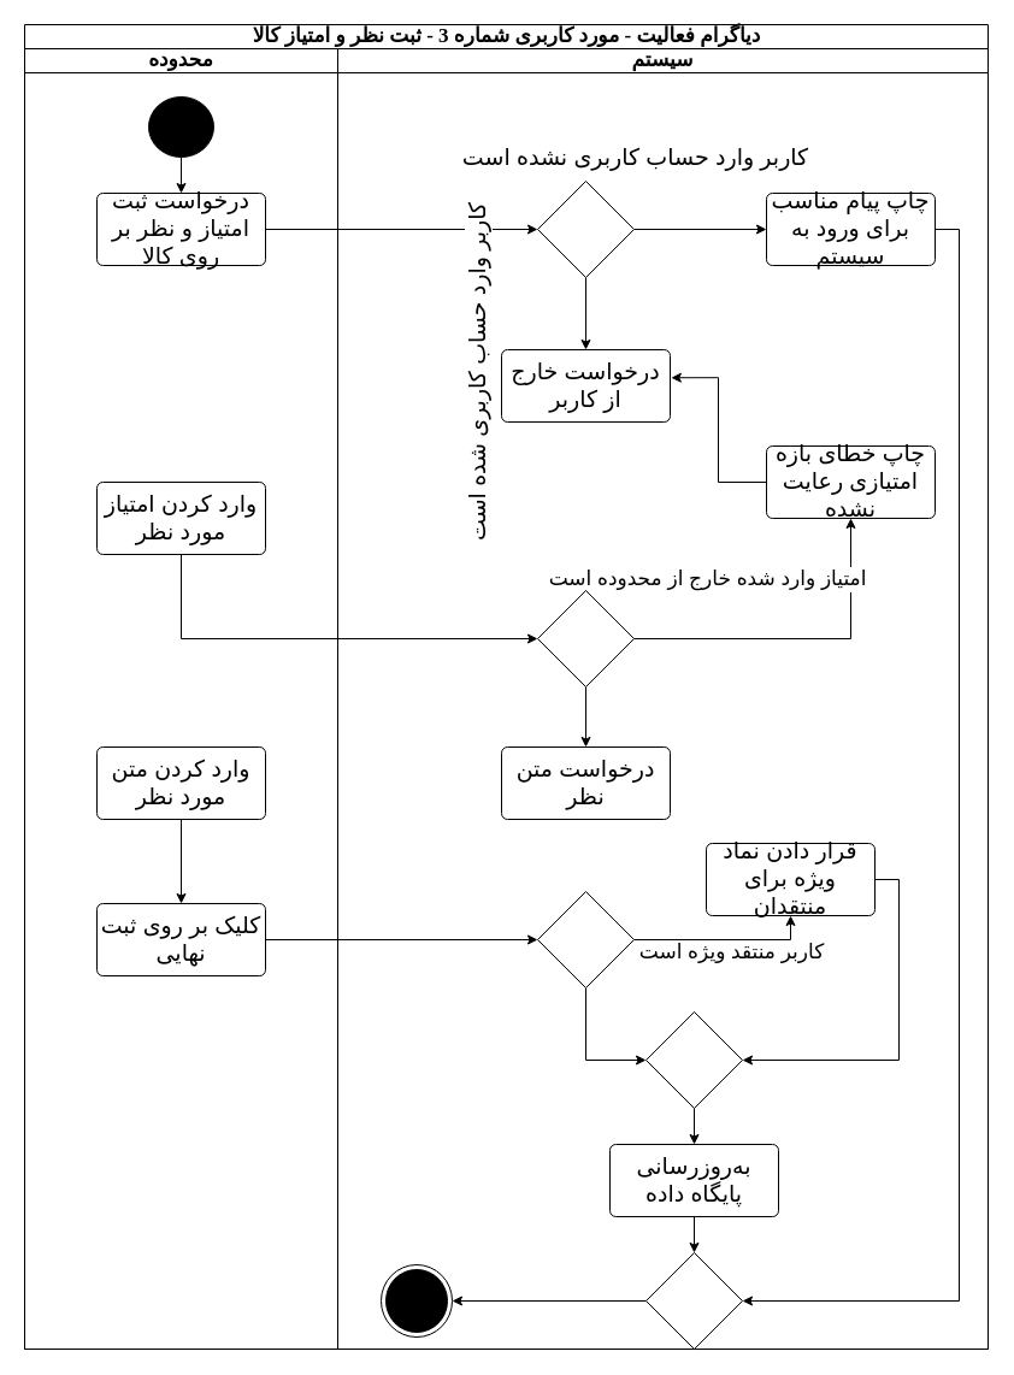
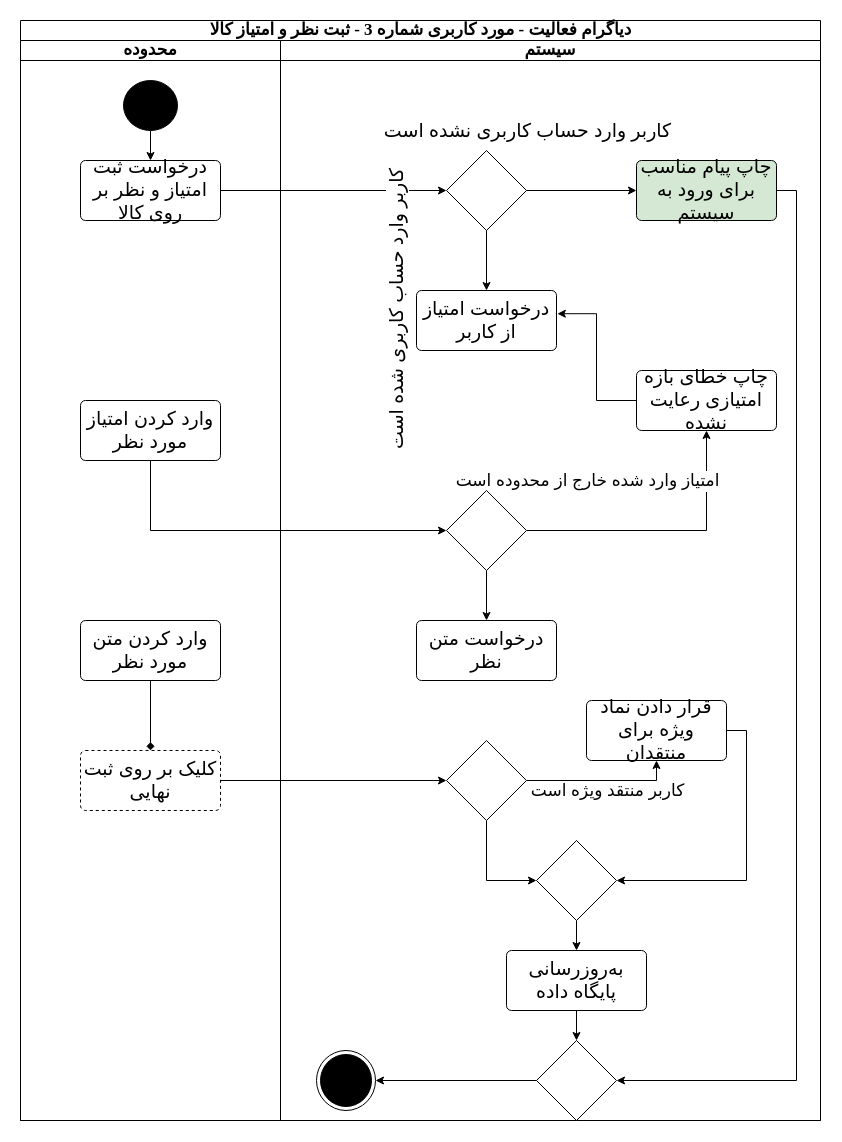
  <mxCell id="0" />
  <mxCell id="1" parent="0" />
  <mxCell id="2" value="دیاگرام فعالیت - مورد کاربری شماره 3 - ثبت نظر و امتیاز کالا" style="swimlane;html=1;childLayout=stackLayout;startSize=20;rounded=0;shadow=0;comic=0;labelBackgroundColor=none;strokeWidth=1;fontFamily=Verdana;fontSize=17;align=center;" parent="1" vertex="1"><mxGeometry x="20" y="20" width="800" height="1100" as="geometry" /></mxCell>
  <mxCell id="3" value="محدوده" style="swimlane;startSize=20;whiteSpace=wrap;html=1;fontSize=17;" parent="2" vertex="1"><mxGeometry y="20" width="260" height="1080" as="geometry" /></mxCell>
  <mxCell id="4" style="edgeStyle=orthogonalEdgeStyle;rounded=0;orthogonalLoop=1;jettySize=auto;html=1;entryX=0.5;entryY=0;entryDx=0;entryDy=0;" parent="3" source="5" target="6" edge="1"><mxGeometry relative="1" as="geometry" /></mxCell>
  <mxCell id="5" value="" style="ellipse;fillColor=strokeColor;html=1;" parent="3" vertex="1"><mxGeometry x="103" y="40" width="54" height="50" as="geometry" /></mxCell>
  <mxCell id="6" value="&lt;span style=&quot;font-size: 19px;&quot;&gt;درخواست ثبت امتیاز و نظر بر روی کالا&lt;/span&gt;" style="html=1;align=center;verticalAlign=middle;rounded=1;absoluteArcSize=1;arcSize=10;dashed=0;whiteSpace=wrap;" parent="3" vertex="1"><mxGeometry x="60" y="120" width="140" height="60" as="geometry" /></mxCell>
  <mxCell id="7" value="&lt;span style=&quot;font-size: 19px;&quot;&gt;وارد کردن امتیاز مورد نظر&lt;/span&gt;" style="html=1;align=center;verticalAlign=middle;rounded=1;absoluteArcSize=1;arcSize=10;dashed=0;whiteSpace=wrap;" vertex="1" parent="3"><mxGeometry x="60" y="360" width="140" height="60" as="geometry" /></mxCell>
- <mxCell id="8" style="edgeStyle=orthogonalEdgeStyle;rounded=0;orthogonalLoop=1;jettySize=auto;html=1;entryX=0.5;entryY=0;entryDx=0;entryDy=0;" edge="1" parent="3" source="9" target="10"><mxGeometry relative="1" as="geometry" /></mxCell>
+ <mxCell id="8" style="edgeStyle=orthogonalEdgeStyle;rounded=0;orthogonalLoop=1;jettySize=auto;html=1;entryX=0.5;entryY=0;entryDx=0;entryDy=0;endArrow=diamond;" edge="1" parent="3" source="9" target="10"><mxGeometry relative="1" as="geometry" /></mxCell>
  <mxCell id="9" value="&lt;span style=&quot;font-size: 19px;&quot;&gt;وارد کردن متن مورد نظر&lt;/span&gt;" style="html=1;align=center;verticalAlign=middle;rounded=1;absoluteArcSize=1;arcSize=10;dashed=0;whiteSpace=wrap;" vertex="1" parent="3"><mxGeometry x="60" y="580" width="140" height="60" as="geometry" /></mxCell>
- <mxCell id="10" value="&lt;span style=&quot;font-size: 19px;&quot;&gt;کلیک بر روی ثبت نهایی&lt;/span&gt;" style="html=1;align=center;verticalAlign=middle;rounded=1;absoluteArcSize=1;arcSize=10;dashed=0;whiteSpace=wrap;" vertex="1" parent="3"><mxGeometry x="60" y="710" width="140" height="60" as="geometry" /></mxCell>
+ <mxCell id="10" value="&lt;span style=&quot;font-size: 19px;&quot;&gt;کلیک بر روی ثبت نهایی&lt;/span&gt;" style="html=1;align=center;verticalAlign=middle;rounded=1;absoluteArcSize=1;arcSize=10;dashed=1;whiteSpace=wrap;" vertex="1" parent="3"><mxGeometry x="60" y="710" width="140" height="60" as="geometry" /></mxCell>
  <mxCell id="11" style="edgeStyle=orthogonalEdgeStyle;rounded=0;orthogonalLoop=1;jettySize=auto;html=1;entryX=0;entryY=0.5;entryDx=0;entryDy=0;" parent="2" source="6" target="20" edge="1"><mxGeometry relative="1" as="geometry"><mxPoint x="406" y="170" as="targetPoint" /></mxGeometry></mxCell>
  <mxCell id="12" style="edgeStyle=orthogonalEdgeStyle;rounded=0;orthogonalLoop=1;jettySize=auto;html=1;entryX=0;entryY=0.5;entryDx=0;entryDy=0;" edge="1" parent="2" source="7" target="27"><mxGeometry relative="1" as="geometry"><Array as="points"><mxPoint x="130" y="510" /></Array></mxGeometry></mxCell>
  <mxCell id="13" style="edgeStyle=orthogonalEdgeStyle;rounded=0;orthogonalLoop=1;jettySize=auto;html=1;entryX=0;entryY=0.5;entryDx=0;entryDy=0;" edge="1" parent="2" source="10" target="34"><mxGeometry relative="1" as="geometry" /></mxCell>
  <mxCell id="14" value="سیستم" style="swimlane;startSize=20;whiteSpace=wrap;html=1;fontSize=17;" parent="2" vertex="1"><mxGeometry x="260" y="20" width="540" height="1080" as="geometry" /></mxCell>
  <mxCell id="15" value="" style="ellipse;html=1;shape=endState;fillColor=strokeColor;" parent="14" vertex="1"><mxGeometry x="36" y="1010" width="59" height="60" as="geometry" /></mxCell>
  <mxCell id="16" style="edgeStyle=orthogonalEdgeStyle;rounded=0;orthogonalLoop=1;jettySize=auto;html=1;entryX=0.5;entryY=0;entryDx=0;entryDy=0;" edge="1" parent="14" source="20" target="21"><mxGeometry relative="1" as="geometry" /></mxCell>
  <mxCell id="17" value="کاربر وارد حساب کاربری شده است" style="edgeLabel;html=1;align=center;verticalAlign=middle;resizable=0;points=[];fontSize=19;rotation=-90;" vertex="1" connectable="0" parent="16"><mxGeometry x="-0.373" y="3" relative="1" as="geometry"><mxPoint x="-93" y="61" as="offset" /></mxGeometry></mxCell>
  <mxCell id="18" style="edgeStyle=orthogonalEdgeStyle;rounded=0;orthogonalLoop=1;jettySize=auto;html=1;entryX=0;entryY=0.5;entryDx=0;entryDy=0;" edge="1" parent="14" source="20" target="23"><mxGeometry relative="1" as="geometry" /></mxCell>
  <mxCell id="19" value="&lt;span style=&quot;font-size: 19px;&quot;&gt;کاربر وارد حساب کاربری نشده است&lt;/span&gt;" style="edgeLabel;html=1;align=center;verticalAlign=middle;resizable=0;points=[];" vertex="1" connectable="0" parent="18"><mxGeometry x="-0.331" y="-3" relative="1" as="geometry"><mxPoint x="-37" y="-63" as="offset" /></mxGeometry></mxCell>
  <mxCell id="20" value="" style="rhombus;whiteSpace=wrap;html=1;" vertex="1" parent="14"><mxGeometry x="166" y="110" width="80" height="80" as="geometry" /></mxCell>
- <mxCell id="21" value="&lt;span style=&quot;font-size: 19px;&quot;&gt;درخواست خارج از کاربر&lt;/span&gt;" style="html=1;align=center;verticalAlign=middle;rounded=1;absoluteArcSize=1;arcSize=10;dashed=0;whiteSpace=wrap;" vertex="1" parent="14"><mxGeometry x="136" y="250" width="140" height="60" as="geometry" /></mxCell>
+ <mxCell id="21" value="&lt;span style=&quot;font-size: 19px;&quot;&gt;درخواست امتیاز از کاربر&lt;/span&gt;" style="html=1;align=center;verticalAlign=middle;rounded=1;absoluteArcSize=1;arcSize=10;dashed=0;whiteSpace=wrap;" vertex="1" parent="14"><mxGeometry x="136" y="250" width="140" height="60" as="geometry" /></mxCell>
  <mxCell id="22" style="edgeStyle=orthogonalEdgeStyle;rounded=0;orthogonalLoop=1;jettySize=auto;html=1;entryX=1;entryY=0.5;entryDx=0;entryDy=0;" edge="1" parent="14" source="23" target="42"><mxGeometry relative="1" as="geometry"><mxPoint x="516" y="640" as="targetPoint" /><Array as="points"><mxPoint x="516" y="150" /><mxPoint x="516" y="1040" /></Array></mxGeometry></mxCell>
- <mxCell id="23" value="&lt;span style=&quot;font-size: 19px;&quot;&gt;چاپ پیام مناسب برای ورود به سیستم&lt;/span&gt;" style="html=1;align=center;verticalAlign=middle;rounded=1;absoluteArcSize=1;arcSize=10;dashed=0;whiteSpace=wrap;" vertex="1" parent="14"><mxGeometry x="356" y="120" width="140" height="60" as="geometry" /></mxCell>
+ <mxCell id="23" value="&lt;span style=&quot;font-size: 19px;&quot;&gt;چاپ پیام مناسب برای ورود به سیستم&lt;/span&gt;" style="html=1;align=center;verticalAlign=middle;rounded=1;absoluteArcSize=1;arcSize=10;dashed=0;whiteSpace=wrap;fillColor=#d5e8d4;" vertex="1" parent="14"><mxGeometry x="356" y="120" width="140" height="60" as="geometry" /></mxCell>
  <mxCell id="24" style="edgeStyle=orthogonalEdgeStyle;rounded=0;orthogonalLoop=1;jettySize=auto;html=1;entryX=0.5;entryY=1;entryDx=0;entryDy=0;" edge="1" parent="14" source="27" target="28"><mxGeometry relative="1" as="geometry" /></mxCell>
  <mxCell id="25" value="امتیاز وارد شده خارج از محدوده است" style="edgeLabel;html=1;align=center;verticalAlign=middle;resizable=0;points=[];fontSize=17;" vertex="1" connectable="0" parent="24"><mxGeometry x="-0.643" relative="1" as="geometry"><mxPoint x="10" y="-50" as="offset" /></mxGeometry></mxCell>
  <mxCell id="26" style="edgeStyle=orthogonalEdgeStyle;rounded=0;orthogonalLoop=1;jettySize=auto;html=1;entryX=0.5;entryY=0;entryDx=0;entryDy=0;" edge="1" parent="14" source="27" target="30"><mxGeometry relative="1" as="geometry" /></mxCell>
  <mxCell id="27" value="" style="rhombus;whiteSpace=wrap;html=1;" vertex="1" parent="14"><mxGeometry x="166" y="450" width="80" height="80" as="geometry" /></mxCell>
  <mxCell id="28" value="&lt;span style=&quot;font-size: 19px;&quot;&gt;چاپ خطای بازه امتیازی رعایت نشده&lt;/span&gt;" style="html=1;align=center;verticalAlign=middle;rounded=1;absoluteArcSize=1;arcSize=10;dashed=0;whiteSpace=wrap;" vertex="1" parent="14"><mxGeometry x="356" y="330" width="140" height="60" as="geometry" /></mxCell>
  <mxCell id="29" style="edgeStyle=orthogonalEdgeStyle;rounded=0;orthogonalLoop=1;jettySize=auto;html=1;entryX=1.006;entryY=0.387;entryDx=0;entryDy=0;entryPerimeter=0;" edge="1" parent="14" source="28" target="21"><mxGeometry relative="1" as="geometry" /></mxCell>
  <mxCell id="30" value="&lt;span style=&quot;font-size: 19px;&quot;&gt;درخواست متن نظر&lt;/span&gt;" style="html=1;align=center;verticalAlign=middle;rounded=1;absoluteArcSize=1;arcSize=10;dashed=0;whiteSpace=wrap;" vertex="1" parent="14"><mxGeometry x="136" y="580" width="140" height="60" as="geometry" /></mxCell>
  <mxCell id="31" style="edgeStyle=orthogonalEdgeStyle;rounded=0;orthogonalLoop=1;jettySize=auto;html=1;entryX=0.5;entryY=1;entryDx=0;entryDy=0;" edge="1" parent="14" source="34" target="36"><mxGeometry relative="1" as="geometry" /></mxCell>
  <mxCell id="32" value="&lt;span style=&quot;font-size: 17px;&quot;&gt;کاربر منتقد ویژه است&lt;/span&gt;" style="edgeLabel;html=1;align=center;verticalAlign=middle;resizable=0;points=[];" vertex="1" connectable="0" parent="31"><mxGeometry x="-0.406" y="3" relative="1" as="geometry"><mxPoint x="35" y="13" as="offset" /></mxGeometry></mxCell>
  <mxCell id="33" style="edgeStyle=orthogonalEdgeStyle;rounded=0;orthogonalLoop=1;jettySize=auto;html=1;entryX=0;entryY=0.5;entryDx=0;entryDy=0;" edge="1" parent="14" source="34" target="38"><mxGeometry relative="1" as="geometry"><mxPoint x="206" y="840.0" as="targetPoint" /><Array as="points"><mxPoint x="206" y="840" /></Array></mxGeometry></mxCell>
  <mxCell id="34" value="" style="rhombus;whiteSpace=wrap;html=1;" vertex="1" parent="14"><mxGeometry x="166" y="700" width="80" height="80" as="geometry" /></mxCell>
  <mxCell id="35" style="edgeStyle=orthogonalEdgeStyle;rounded=0;orthogonalLoop=1;jettySize=auto;html=1;entryX=1;entryY=0.5;entryDx=0;entryDy=0;" edge="1" parent="14" source="36" target="38"><mxGeometry relative="1" as="geometry"><Array as="points"><mxPoint x="466" y="690" /><mxPoint x="466" y="840" /></Array></mxGeometry></mxCell>
  <mxCell id="36" value="&lt;span style=&quot;font-size: 19px;&quot;&gt;قرار دادن نماد ویژه برای منتقدان&lt;/span&gt;" style="html=1;align=center;verticalAlign=middle;rounded=1;absoluteArcSize=1;arcSize=10;dashed=0;whiteSpace=wrap;" vertex="1" parent="14"><mxGeometry x="306" y="660" width="140" height="60" as="geometry" /></mxCell>
  <mxCell id="37" style="edgeStyle=orthogonalEdgeStyle;rounded=0;orthogonalLoop=1;jettySize=auto;html=1;entryX=0.5;entryY=0;entryDx=0;entryDy=0;" edge="1" parent="14" source="38" target="40"><mxGeometry relative="1" as="geometry" /></mxCell>
  <mxCell id="38" value="" style="rhombus;whiteSpace=wrap;html=1;" vertex="1" parent="14"><mxGeometry x="256" y="800" width="80" height="80" as="geometry" /></mxCell>
  <mxCell id="39" style="edgeStyle=orthogonalEdgeStyle;rounded=0;orthogonalLoop=1;jettySize=auto;html=1;entryX=0.5;entryY=0;entryDx=0;entryDy=0;" edge="1" parent="14" source="40" target="42"><mxGeometry relative="1" as="geometry" /></mxCell>
  <mxCell id="40" value="&lt;span style=&quot;font-size: 19px;&quot;&gt;به‌روزرسانی پایگاه داده&lt;/span&gt;" style="html=1;align=center;verticalAlign=middle;rounded=1;absoluteArcSize=1;arcSize=10;dashed=0;whiteSpace=wrap;" vertex="1" parent="14"><mxGeometry x="226" y="910" width="140" height="60" as="geometry" /></mxCell>
  <mxCell id="41" style="edgeStyle=orthogonalEdgeStyle;rounded=0;orthogonalLoop=1;jettySize=auto;html=1;entryX=1;entryY=0.5;entryDx=0;entryDy=0;" edge="1" parent="14" source="42" target="15"><mxGeometry relative="1" as="geometry" /></mxCell>
  <mxCell id="42" value="" style="rhombus;whiteSpace=wrap;html=1;" vertex="1" parent="14"><mxGeometry x="256" y="1000" width="80" height="80" as="geometry" /></mxCell>
